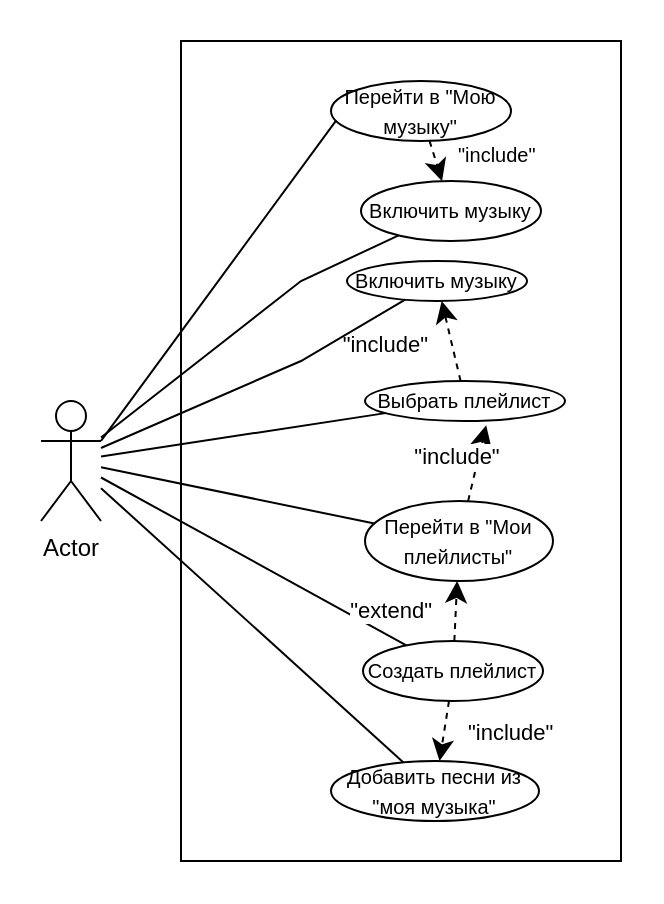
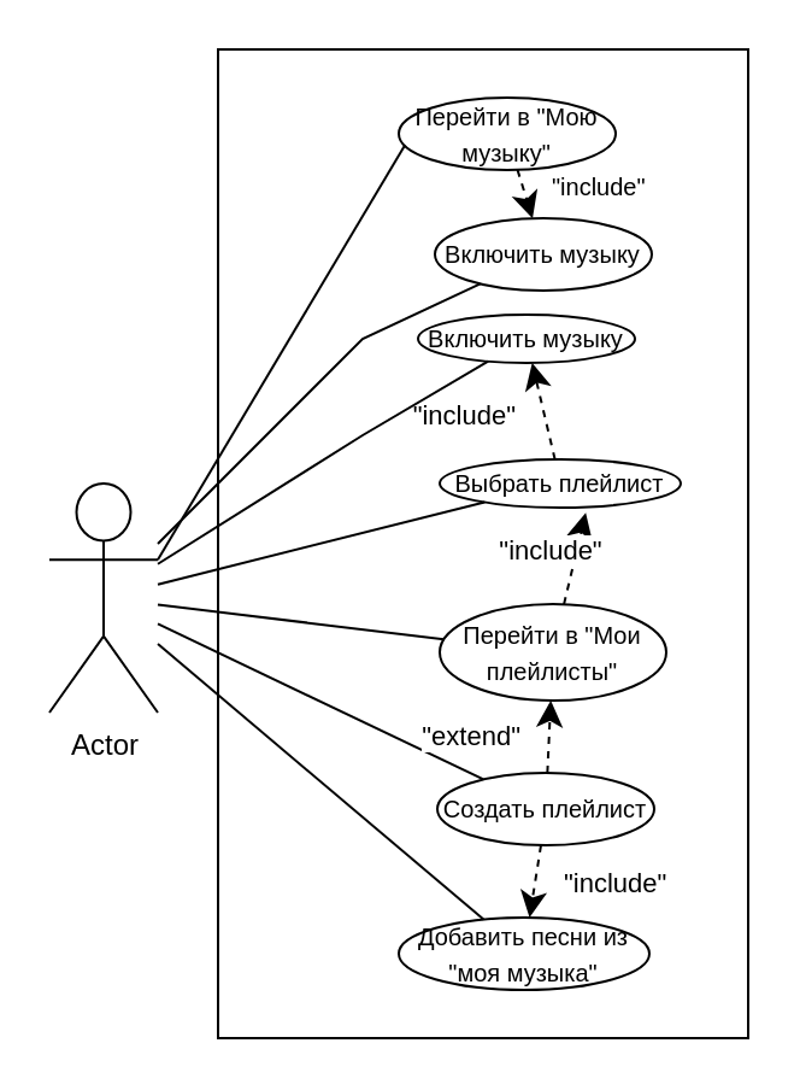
  <mxCell id="0" />
  <mxCell id="1" parent="0" />
- <mxCell id="2" value="Actor" style="shape=umlActor;verticalLabelPosition=bottom;verticalAlign=top;html=1;outlineConnect=0;" parent="1" vertex="1"><mxGeometry x="20" y="200" width="30" height="60" as="geometry" /></mxCell>
+ <mxCell id="2" value="Actor" style="shape=umlActor;verticalLabelPosition=bottom;verticalAlign=top;html=1;outlineConnect=0;" parent="1" vertex="1"><mxGeometry x="20" y="200" width="45" height="95" as="geometry" /></mxCell>
  <mxCell id="3" value="&lt;font style=&quot;font-size: 10px;&quot;&gt;Перейти в &quot;Мою музыку&quot;&lt;/font&gt;" style="ellipse;whiteSpace=wrap;html=1;" parent="1" vertex="1"><mxGeometry x="165" y="40" width="90" height="30" as="geometry" /></mxCell>
  <mxCell id="4" value="&lt;font style=&quot;font-size: 10px;&quot;&gt;Перейти в &quot;Мои плейлисты&quot;&lt;/font&gt;" style="ellipse;whiteSpace=wrap;html=1;" parent="1" vertex="1"><mxGeometry x="182" y="250" width="94" height="40" as="geometry" /></mxCell>
  <mxCell id="5" value="&lt;font style=&quot;font-size: 10px;&quot;&gt;Выбрать плейлист&lt;/font&gt;" style="ellipse;whiteSpace=wrap;html=1;" parent="1" vertex="1"><mxGeometry x="182" y="190" width="100" height="20" as="geometry" /></mxCell>
  <mxCell id="6" value="" style="endArrow=none;html=1;rounded=0;" parent="1" source="2" target="4" edge="1"><mxGeometry width="50" height="50" relative="1" as="geometry"><mxPoint x="20" y="240" as="sourcePoint" /><mxPoint x="70" y="190" as="targetPoint" /><Array as="points" /></mxGeometry></mxCell>
  <mxCell id="7" value="" style="endArrow=none;html=1;rounded=0;entryX=0.028;entryY=0.659;entryDx=0;entryDy=0;exitX=1;exitY=0.333;exitDx=0;exitDy=0;exitPerimeter=0;entryPerimeter=0;" parent="1" source="2" target="3" edge="1"><mxGeometry width="50" height="50" relative="1" as="geometry"><mxPoint x="20" y="70" as="sourcePoint" /><mxPoint x="150" y="97" as="targetPoint" /></mxGeometry></mxCell>
  <mxCell id="8" value="&lt;font style=&quot;font-size: 10px;&quot;&gt;Создать плейлист&lt;/font&gt;" style="ellipse;whiteSpace=wrap;html=1;" parent="1" vertex="1"><mxGeometry x="181" y="320" width="90" height="30" as="geometry" /></mxCell>
  <mxCell id="9" value="&lt;font style=&quot;font-size: 10px;&quot;&gt;Включить музыку&lt;/font&gt;" style="ellipse;whiteSpace=wrap;html=1;" parent="1" vertex="1"><mxGeometry x="180" y="90" width="90" height="30" as="geometry" /></mxCell>
  <mxCell id="10" value="&lt;font style=&quot;font-size: 10px;&quot;&gt;Включить музыку&lt;/font&gt;" style="ellipse;whiteSpace=wrap;html=1;" parent="1" vertex="1"><mxGeometry x="173" y="130" width="90" height="20" as="geometry" /></mxCell>
  <mxCell id="11" value="&lt;font style=&quot;font-size: 10px;&quot;&gt;Добавить песни из &quot;моя музыка&quot;&lt;/font&gt;" style="ellipse;whiteSpace=wrap;html=1;" parent="1" vertex="1"><mxGeometry x="165" y="380" width="104" height="30" as="geometry" /></mxCell>
  <mxCell id="12" value="&lt;div&gt;&lt;font style=&quot;font-size: 10px;&quot;&gt;&quot;include&quot;&lt;/font&gt;&lt;/div&gt;" style="endArrow=classic;endSize=8;dashed=1;html=1;rounded=0;align=left;" edge="1" parent="1" source="3" target="9"><mxGeometry y="10" width="160" relative="1" as="geometry"><mxPoint x="360" y="130" as="sourcePoint" /><mxPoint x="280" y="130" as="targetPoint" /><mxPoint as="offset" /></mxGeometry></mxCell>
  <mxCell id="13" value="&lt;div&gt;&quot;include&quot;&lt;/div&gt;" style="endArrow=classic;endSize=8;dashed=1;html=1;rounded=0;align=right;" edge="1" parent="1" source="5" target="10"><mxGeometry y="10" width="160" relative="1" as="geometry"><mxPoint x="200" y="260" as="sourcePoint" /><mxPoint x="320" y="270" as="targetPoint" /><mxPoint as="offset" /></mxGeometry></mxCell>
  <mxCell id="14" value="" style="endArrow=none;html=1;rounded=0;" edge="1" parent="1" source="2" target="5"><mxGeometry width="50" height="50" relative="1" as="geometry"><mxPoint x="20" y="143" as="sourcePoint" /><mxPoint x="232" y="180" as="targetPoint" /></mxGeometry></mxCell>
  <mxCell id="15" value="" style="endArrow=none;html=1;rounded=0;" edge="1" parent="1" source="2" target="10"><mxGeometry width="50" height="50" relative="1" as="geometry"><mxPoint x="20" y="142" as="sourcePoint" /><mxPoint x="232" y="179" as="targetPoint" /><Array as="points"><mxPoint x="150" y="180" /></Array></mxGeometry></mxCell>
  <mxCell id="16" value="" style="endArrow=none;html=1;rounded=0;" edge="1" parent="1" source="2" target="9"><mxGeometry width="50" height="50" relative="1" as="geometry"><mxPoint x="20" y="142" as="sourcePoint" /><mxPoint x="232" y="179" as="targetPoint" /><Array as="points"><mxPoint x="150" y="140" /></Array></mxGeometry></mxCell>
  <mxCell id="17" value="" style="endArrow=none;html=1;rounded=0;" edge="1" parent="1" source="2" target="8"><mxGeometry width="50" height="50" relative="1" as="geometry"><mxPoint x="70" y="160" as="sourcePoint" /><mxPoint x="264" y="167" as="targetPoint" /><Array as="points" /></mxGeometry></mxCell>
  <mxCell id="18" value="" style="endArrow=none;html=1;rounded=0;" edge="1" parent="1" source="2" target="11"><mxGeometry width="50" height="50" relative="1" as="geometry"><mxPoint x="70" y="162" as="sourcePoint" /><mxPoint x="344" y="215" as="targetPoint" /><Array as="points" /></mxGeometry></mxCell>
  <mxCell id="19" value="&lt;div&gt;&quot;include&quot;&lt;/div&gt;" style="endArrow=classic;endSize=8;dashed=1;html=1;rounded=0;align=left;" edge="1" parent="1" source="8" target="11"><mxGeometry y="10" width="160" relative="1" as="geometry"><mxPoint x="399" y="192" as="sourcePoint" /><mxPoint x="396.747" y="280.131" as="targetPoint" /><mxPoint as="offset" /></mxGeometry></mxCell>
  <mxCell id="20" value="&lt;div&gt;&quot;extend&quot;&lt;/div&gt;" style="endArrow=classic;endSize=8;dashed=1;html=1;rounded=0;align=right;" edge="1" parent="1" source="8" target="4"><mxGeometry x="0.009" y="10" width="160" relative="1" as="geometry"><mxPoint x="396" y="250" as="sourcePoint" /><mxPoint x="360" y="291" as="targetPoint" /><mxPoint as="offset" /></mxGeometry></mxCell>
  <mxCell id="21" value="&lt;div&gt;&quot;include&quot;&lt;/div&gt;" style="endArrow=classic;endSize=8;dashed=1;html=1;rounded=0;entryX=0.606;entryY=1.107;entryDx=0;entryDy=0;entryPerimeter=0;" edge="1" parent="1" source="4" target="5"><mxGeometry y="10" width="160" relative="1" as="geometry"><mxPoint x="452" y="200" as="sourcePoint" /><mxPoint x="440" y="170" as="targetPoint" /><mxPoint as="offset" /></mxGeometry></mxCell>
  <mxCell id="22" value="" style="rounded=0;whiteSpace=wrap;html=1;fillOpacity=0;" vertex="1" parent="1"><mxGeometry x="90" y="20" width="220" height="410" as="geometry" /></mxCell>
